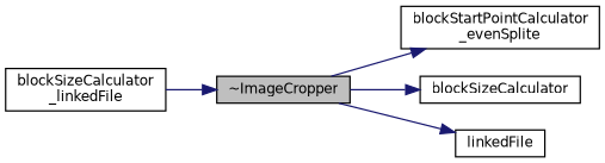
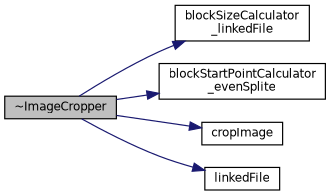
  digraph {
    rankdir=LR
    node [color=black fillcolor=white fontname=Helvetica fontsize=10 shape=record style=filled]
    edge [color=midnightblue fontname=Helvetica fontsize=10 labelfontname=Helvetica labelfontsize=10 style=solid]
    n1 [fillcolor=grey75 fontcolor=black height=0.2 label="~ImageCropper" width=0.4]
    n2 [height=0.2 label="blockSizeCalculator\l_linkedFile" width=0.4]
    n3 [height=0.2 label="blockStartPointCalculator\l_evenSplite" width=0.4]
-   n4 [height=0.2 label=blockSizeCalculator width=0.4]
+   n4 [height=0.2 label=cropImage width=0.4]
    n5 [height=0.2 label=linkedFile width=0.4]
-   n2 -> n1
+   n1 -> n2
    n1 -> n3
    n1 -> n4
    n1 -> n5
  }
